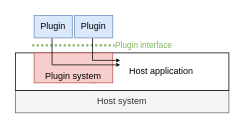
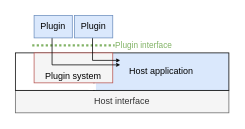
  <mxCell id="0" />
  <mxCell id="1" parent="0" />
- <mxCell id="2" value="Host system" style="rounded=0;whiteSpace=wrap;html=1;fillColor=#f5f5f5;fontColor=#333333;strokeColor=#666666;" vertex="1" parent="1"><mxGeometry x="20" y="120" width="285" height="30" as="geometry" /></mxCell>
+ <mxCell id="2" value="Host interface" style="rounded=0;whiteSpace=wrap;html=1;fillColor=#f5f5f5;fontColor=#333333;strokeColor=#666666;" vertex="1" parent="1"><mxGeometry x="20" y="120" width="285" height="30" as="geometry" /></mxCell>
  <mxCell id="3" value="" style="rounded=0;whiteSpace=wrap;html=1;strokeColor=default;" vertex="1" parent="1"><mxGeometry x="20" y="70" width="105" height="50" as="geometry" /></mxCell>
  <mxCell id="4" value="" style="endArrow=none;html=1;rounded=0;fillColor=#d5e8d4;strokeColor=#82b366;strokeWidth=3;dashed=1;dashPattern=1 1;" edge="1" parent="1"><mxGeometry width="50" height="50" relative="1" as="geometry"><mxPoint x="42.5" y="60" as="sourcePoint" /><mxPoint x="152.5" y="60" as="targetPoint" /></mxGeometry></mxCell>
  <mxCell id="5" value="&lt;span style=&quot;color: rgb(130, 179, 102);&quot;&gt;Plugin interface&lt;/span&gt;" style="edgeLabel;html=1;align=center;verticalAlign=middle;resizable=0;points=[];" vertex="1" connectable="0" parent="4"><mxGeometry x="0.916" y="-1" relative="1" as="geometry"><mxPoint x="43" y="-2" as="offset" /></mxGeometry></mxCell>
- <mxCell id="6" value="Host application" style="rounded=0;whiteSpace=wrap;html=1;align=center;" vertex="1" parent="1"><mxGeometry x="125" y="70" width="180" height="50" as="geometry" /></mxCell>
+ <mxCell id="6" value="Host application" style="rounded=0;whiteSpace=wrap;html=1;align=center;fillColor=#dae8fc;" vertex="1" parent="1"><mxGeometry x="125" y="70" width="180" height="50" as="geometry" /></mxCell>
  <mxCell id="7" value="" style="rounded=0;whiteSpace=wrap;html=1;strokeColor=none;imageWidth=24;fillColor=#FFFFFF;gradientColor=none;" vertex="1" parent="1"><mxGeometry x="117.5" y="110.5" width="10" height="9" as="geometry" /></mxCell>
- <mxCell id="8" value="Plugin system" style="rounded=0;whiteSpace=wrap;html=1;fillColor=#f8cecc;strokeColor=#b85450;verticalAlign=bottom;" vertex="1" parent="1"><mxGeometry x="45" y="70" width="105" height="40" as="geometry" /></mxCell>
+ <mxCell id="8" value="Plugin system" style="rounded=0;whiteSpace=wrap;html=1;fillColor=#f5f5f5;strokeColor=#b85450;verticalAlign=bottom;" vertex="1" parent="1"><mxGeometry x="45" y="70" width="105" height="40" as="geometry" /></mxCell>
  <mxCell id="9" value="" style="group" vertex="1" connectable="0" parent="1"><mxGeometry x="69" y="66" width="123" height="20" as="geometry" /></mxCell>
  <mxCell id="10" value="" style="endArrow=classic;html=1;rounded=0;endSize=3;" edge="1" parent="9"><mxGeometry width="50" height="50" relative="1" as="geometry"><mxPoint y="20" as="sourcePoint" /><mxPoint y="-23" as="targetPoint" /></mxGeometry></mxCell>
  <mxCell id="11" value="" style="endArrow=classic;html=1;rounded=0;endSize=3;" edge="1" parent="9"><mxGeometry width="50" height="50" relative="1" as="geometry"><mxPoint y="20" as="sourcePoint" /><mxPoint x="91.02" y="20" as="targetPoint" /></mxGeometry></mxCell>
  <mxCell id="12" value="" style="group" vertex="1" connectable="0" parent="1"><mxGeometry x="123" y="60" width="50" height="20" as="geometry" /></mxCell>
  <mxCell id="13" value="" style="endArrow=classic;html=1;rounded=0;endSize=3;" edge="1" parent="12"><mxGeometry width="50" height="50" relative="1" as="geometry"><mxPoint y="20" as="sourcePoint" /><mxPoint y="-17" as="targetPoint" /></mxGeometry></mxCell>
  <mxCell id="14" value="" style="endArrow=classic;html=1;rounded=0;endSize=3;" edge="1" parent="12"><mxGeometry width="50" height="50" relative="1" as="geometry"><mxPoint y="20" as="sourcePoint" /><mxPoint x="37" y="20" as="targetPoint" /></mxGeometry></mxCell>
  <mxCell id="15" value="Plugin" style="rounded=0;whiteSpace=wrap;html=1;fillColor=#dae8fc;strokeColor=#6c8ebf;" vertex="1" parent="1"><mxGeometry x="45" y="20" width="51" height="30" as="geometry" /></mxCell>
  <mxCell id="16" value="Plugin" style="rounded=0;whiteSpace=wrap;html=1;fillColor=#dae8fc;strokeColor=#6c8ebf;" vertex="1" parent="1"><mxGeometry x="99" y="20" width="51" height="30" as="geometry" /></mxCell>
